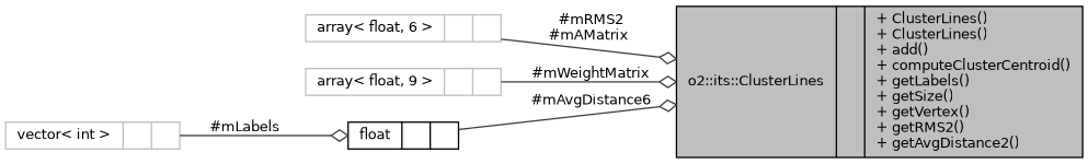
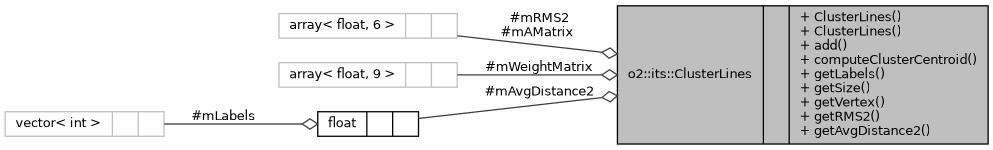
  digraph {
    rankdir=LR
    node [color=grey75 fontname=Helvetica fontsize=10 shape=record]
    edge [arrowhead=odiamond color=grey25 fontname=Helvetica fontsize=10 labelfontname=Helvetica labelfontsize=10 style=solid]
    n1 [color=black fillcolor=grey75 fontcolor=black height=0.2 label="{o2::its::ClusterLines\n||+ ClusterLines()\l+ ClusterLines()\l+ add()\l+ computeClusterCentroid()\l+ getLabels()\l+ getSize()\l+ getVertex()\l+ getRMS2()\l+ getAvgDistance2()\l}" style=filled width=0.4]
    n2 [height=0.2 label="{array\< float, 6 \>\n||}" width=0.4]
    n3 [height=0.2 label="{array\< float, 9 \>\n||}" width=0.4]
    n4 [color=black height=0.2 label="{float\n||}" width=0.4]
    n5 [height=0.2 label="{vector\< int \>\n||}" width=0.4]
    n2 -> n1 [label=" #mRMS2\n#mAMatrix"]
    n3 -> n1 [label=" #mWeightMatrix"]
-   n4 -> n1 [label=" #mAvgDistance6"]
+   n4 -> n1 [label=" #mAvgDistance2"]
    n5 -> n4 [label=" #mLabels"]
  }
